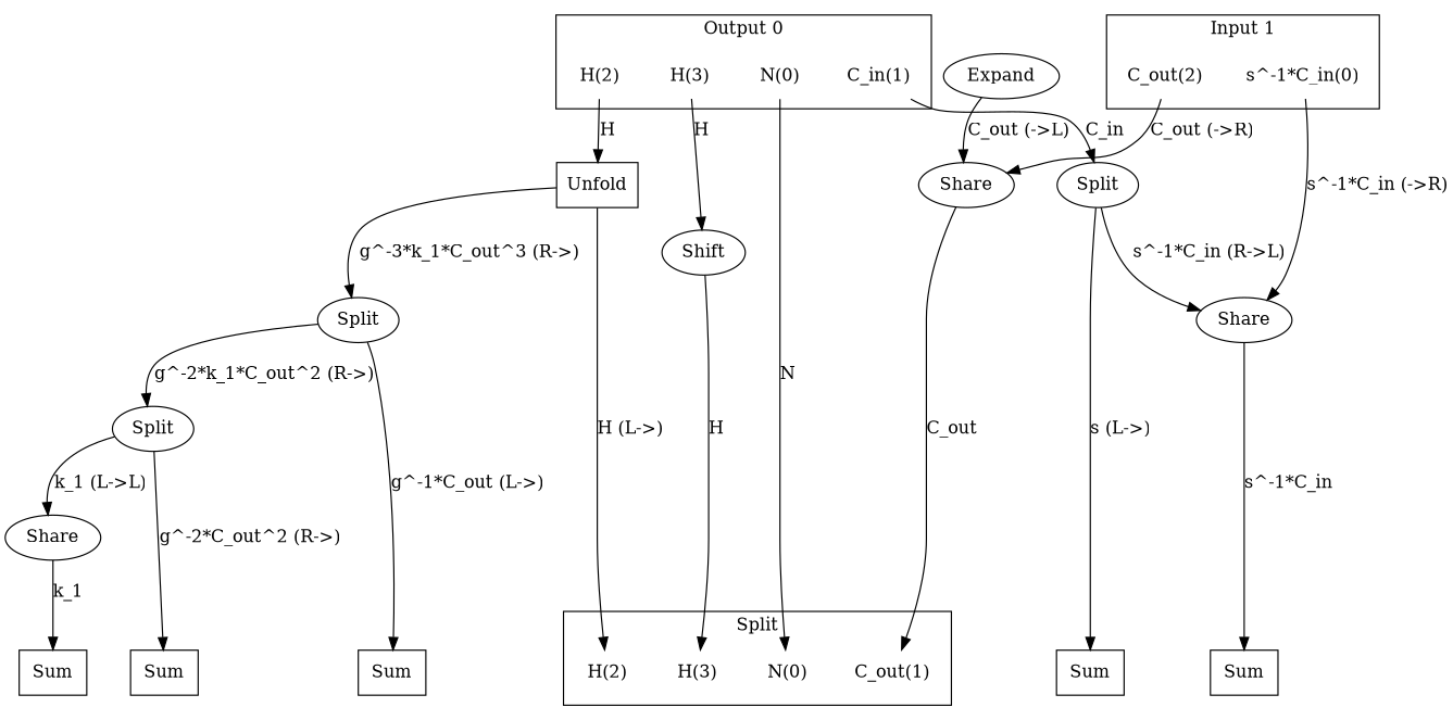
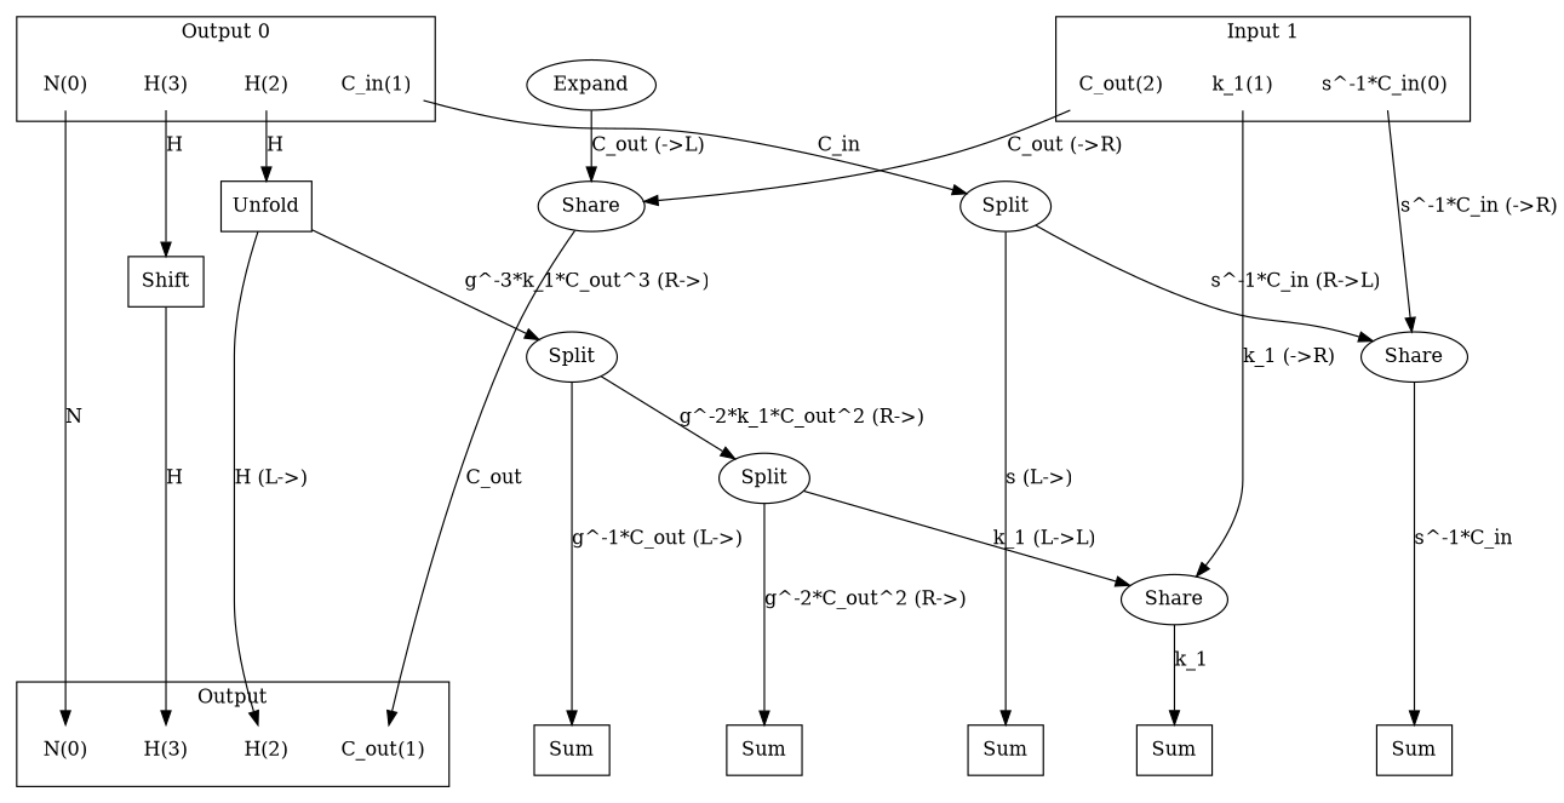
  digraph {
    newrank=true
    node [shape=none]
    n1 [label=Sum shape=box]
    n2 [label=Sum shape=box]
    n3 [label=Sum shape=box]
    n4 [label=Sum shape=box]
    n5 [label=Sum shape=box]
    n6 [label="N(0)"]
    n7 [label="C_out(1)"]
    n8 [label="H(2)"]
    n9 [label="H(3)"]
    n10 [label="N(0)"]
    n11 [label="C_in(1)"]
    n12 [label="H(2)"]
    n13 [label="H(3)"]
    n14 [label="s^-1*C_in(0)"]
+   n15 [label="k_1(1)"]
    n16 [label="C_out(2)"]
    n17 [label=Split shape=""]
    n18 [label=Unfold shape=box]
-   n19 [label=Shift shape=""]
+   n19 [label=Shift shape=box]
    n20 [label=Share shape=""]
    n21 [label=Share shape=""]
    n22 [label=Share shape=""]
    n23 [label=Split shape=""]
    n24 [label=Split shape=""]
    n25 [label=Expand shape=""]
    subgraph sub_1 {
      rank=same
      n1
      n2
      n3
      n4
      n5
      n6
      n7
      n8
      n9
    }
    subgraph sub_2 {
      rank=same
      n10
      n11
      n12
      n13
      n14
+     n15
      n16
    }
    subgraph cluster_3 {
-     label=Split
+     label=Output
      n6
      n7
      n8
      n9
    }
    subgraph cluster_4 {
      label="Output 0"
      n10
      n11
      n12
      n13
    }
    subgraph cluster_5 {
      label="Input 1"
      n14
+     n15
      n16
    }
    n10 -> n6 [label=N]
    n11 -> n17 [label=C_in]
    n12 -> n18 [label=H]
    n13 -> n19 [label=H]
    n14 -> n20 [label="s^-1*C_in (->R)"]
+   n15 -> n21 [label="k_1 (->R)"]
    n16 -> n22 [label="C_out (->R)"]
    n17 -> n1 [label="s (L->)"]
    n17 -> n20 [label="s^-1*C_in (R->L)"]
    n18 -> n8 [label="H (L->)"]
    n18 -> n23 [label="g^-3*k_1*C_out^3 (R->)"]
    n19 -> n9 [label=H]
    n20 -> n5 [label="s^-1*C_in"]
    n21 -> n2 [label=k_1]
    n22 -> n7 [label=C_out]
    n23 -> n3 [label="g^-1*C_out (L->)"]
    n23 -> n24 [label="g^-2*k_1*C_out^2 (R->)"]
    n24 -> n4 [label="g^-2*C_out^2 (R->)"]
    n24 -> n21 [label="k_1 (L->L)"]
    n25 -> n22 [label="C_out (->L)"]
  }
